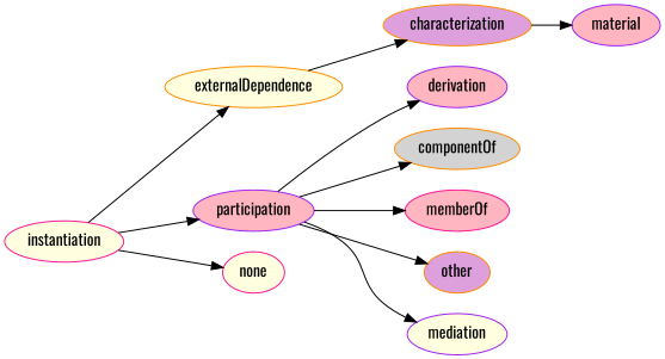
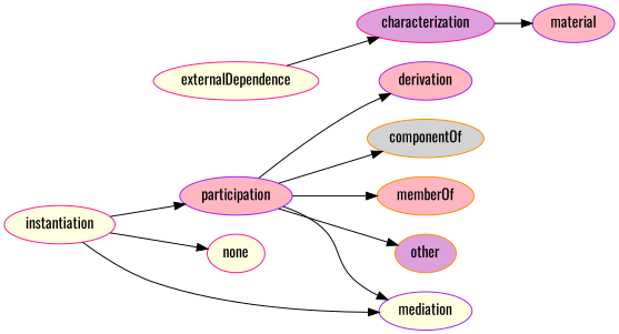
  strict digraph {
    fontname=Oswald
    rankdir=LR
    node [color=darkorange fillcolor=lightyellow fontname=Oswald style=filled]
    edge [fontname=Oswald]
    instantiation [color=deeppink]
-   externalDependence
+   externalDependence [color=deeppink]
    participation [color=purple fillcolor=lightpink]
    none [color=deeppink]
-   characterization [fillcolor=plum]
+   characterization [color=deeppink fillcolor=plum]
    derivation [color=purple fillcolor=lightpink]
    mediation [color=purple]
    componentOf [fillcolor=lightgrey]
-   memberOf [color=deeppink fillcolor=lightpink]
+   memberOf [fillcolor=lightpink]
    other [fillcolor=plum]
    material [color=purple fillcolor=lightpink]
-   instantiation -> externalDependence
+   instantiation -> mediation
    instantiation -> participation
    instantiation -> none
    externalDependence -> characterization
    participation -> derivation
    participation -> mediation
    participation -> componentOf
    participation -> memberOf
    participation -> other
    characterization -> material
  }
